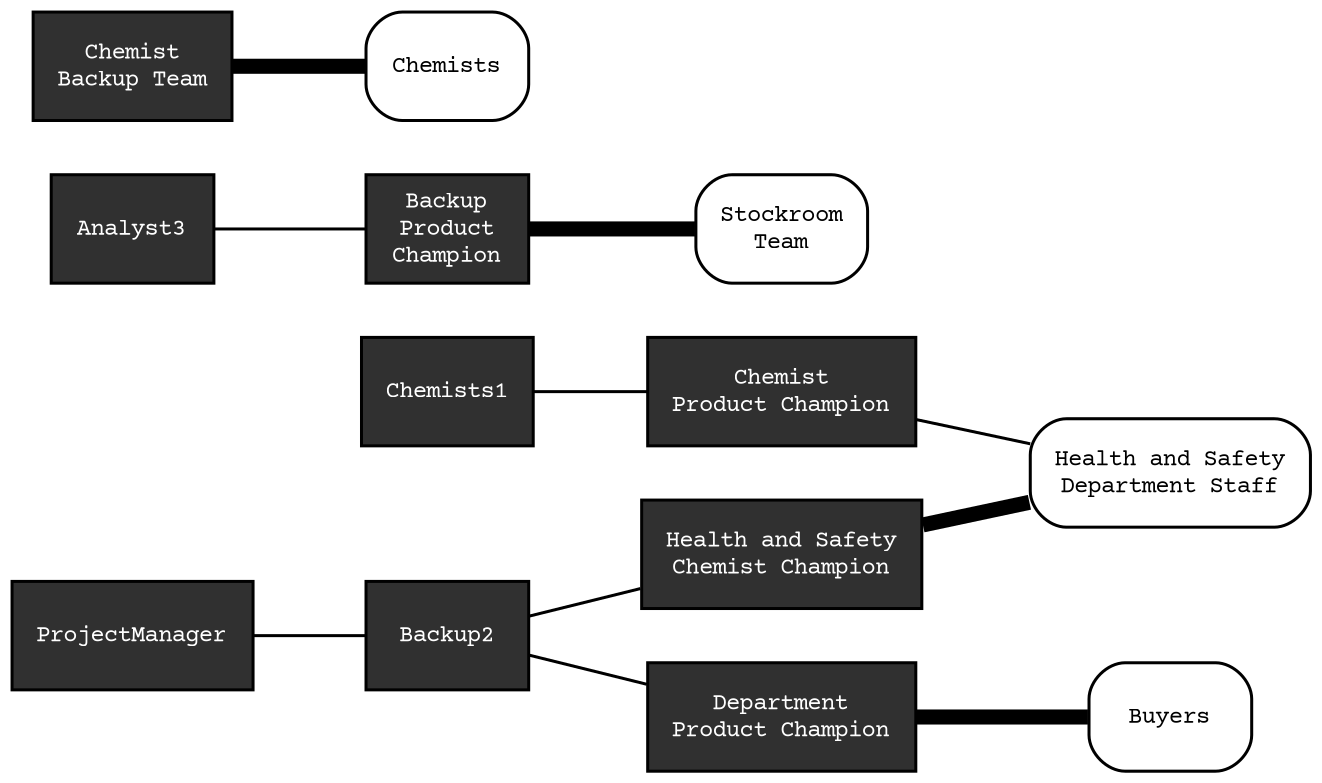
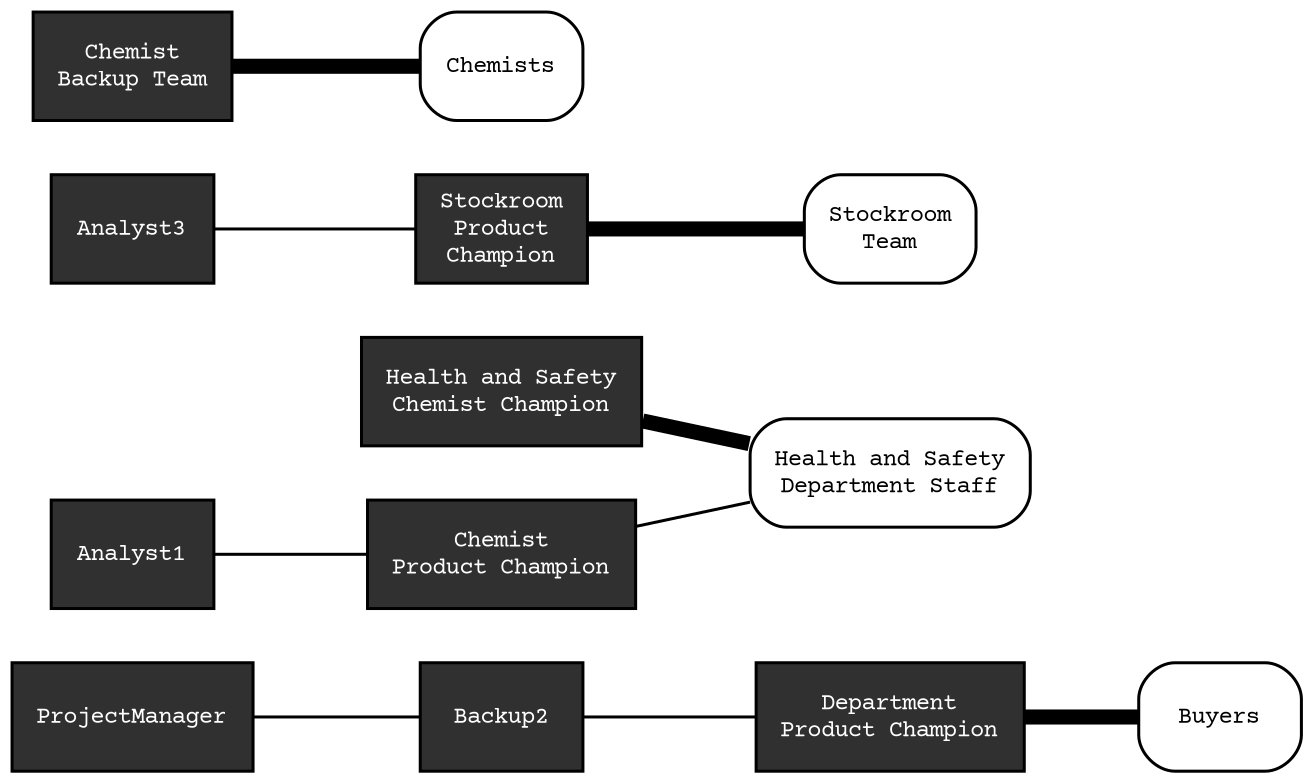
  graph {
    bgcolor=white
    fontcolor=blue
    fontname="Courier Prime"
    fontsize=8
    rankdir=LR
    splines=true
    node [fillcolor="#303030" fontcolor=white fontname="Courier Prime" fontsize=8 shape=box style=filled]
    edge [fontcolor=red fontname="Courier Prime" fontsize=8]
    n1 [label=Backup2]
    ProjectManager
    n3 [label="Chemist\nProduct Champion"]
-   Analyst1 [label=Chemists1]
+   Analyst1
    n5 [label="Department\nProduct Champion"]
    n6 [label="Health and Safety\nChemist Champion"]
-   n7 [label="Backup\nProduct\nChampion"]
+   n7 [label="Stockroom\nProduct\nChampion"]
    Analyst3
    n9 [fillcolor="#808080" fontcolor=black label="Health and Safety\nDepartment Staff" style=rounded]
    n10 [label="Chemist\nBackup Team"]
    Chemists [fillcolor="#808080" fontcolor=black style=rounded]
    Buyers [fillcolor="#808080" fontcolor=black style=rounded]
    n13 [fillcolor="#808080" fontcolor=black label="Stockroom\nTeam" style=rounded]
    n1 -- n5
-   n1 -- n6
    ProjectManager -- n1
    n3 -- n9
    Analyst1 -- n3
    n5 -- Buyers [penwidth=5]
    n6 -- n9 [penwidth=5]
    n7 -- n13 [penwidth=5]
    Analyst3 -- n7
    n10 -- Chemists [penwidth=5]
  }
